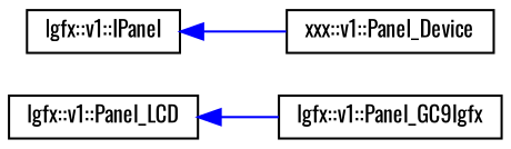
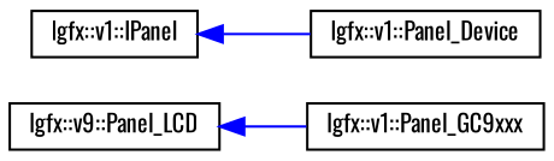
  digraph {
    fontname=Oswald
    rankdir=LR
    node [color=black fillcolor=white fontname=Oswald fontsize=10 shape=record style=filled]
    edge [color=blue dir=back fontname=Oswald fontsize=10 labelfontname=Helvetica labelfontsize=10 style=solid]
-   n1 [height=0.2 label="lgfx::v1::Panel_GC9lgfx" width=0.4]
-   n2 [height=0.2 label="lgfx::v1::Panel_LCD" width=0.4]
-   n3 [height=0.2 label="xxx::v1::Panel_Device" width=0.4]
+   n1 [height=0.2 label="lgfx::v1::Panel_GC9xxx" width=0.4]
+   n2 [height=0.2 label="lgfx::v9::Panel_LCD" width=0.4]
+   n3 [height=0.2 label="lgfx::v1::Panel_Device" width=0.4]
    n4 [height=0.2 label="lgfx::v1::IPanel" width=0.4]
    n2 -> n1
    n4 -> n3
  }
